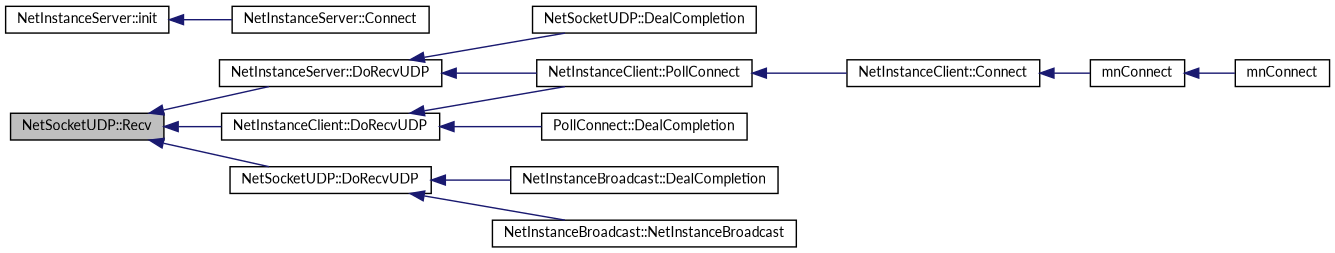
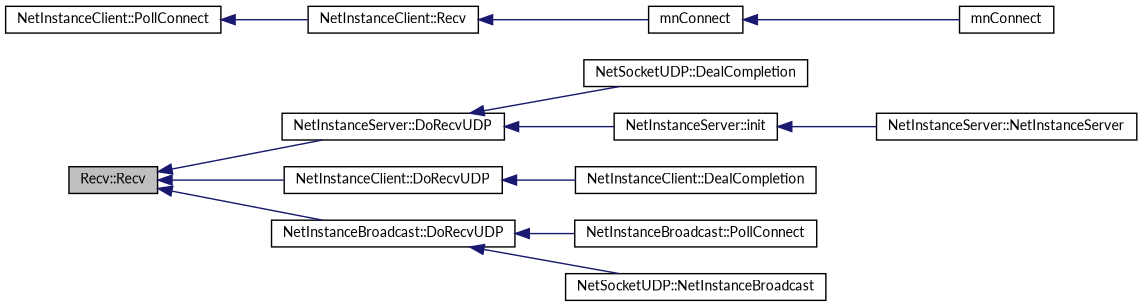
  digraph {
    fontname=Lato
    rankdir=LR
    node [color=black fillcolor=white fontname=Lato fontsize=10 shape=record style=filled]
    edge [color=midnightblue dir=back fontname=Lato fontsize=10 labelfontname=FreeSans labelfontsize=10 style=solid]
-   n1 [fillcolor=grey75 fontcolor=black height=0.2 label="NetSocketUDP::Recv" width=0.4]
+   n1 [fillcolor=grey75 fontcolor=black height=0.2 label="Recv::Recv" width=0.4]
    n2 [height=0.2 label="NetInstanceServer::DoRecvUDP" width=0.4]
    n3 [height=0.2 label="NetInstanceClient::DoRecvUDP" width=0.4]
-   n4 [height=0.2 label="NetSocketUDP::DoRecvUDP" width=0.4]
+   n4 [height=0.2 label="NetInstanceBroadcast::DoRecvUDP" width=0.4]
    n5 [height=0.2 label="NetSocketUDP::DealCompletion" width=0.4]
    n6 [height=0.2 label="NetInstanceServer::init" width=0.4]
-   n7 [height=0.2 label="PollConnect::DealCompletion" width=0.4]
+   n7 [height=0.2 label="NetInstanceClient::DealCompletion" width=0.4]
    n8 [height=0.2 label="NetInstanceClient::PollConnect" width=0.4]
-   n9 [height=0.2 label="NetInstanceBroadcast::DealCompletion" width=0.4]
-   n10 [height=0.2 label="NetInstanceBroadcast::NetInstanceBroadcast" width=0.4]
-   n11 [height=0.2 label="NetInstanceServer::Connect" width=0.4]
-   n12 [height=0.2 label="NetInstanceClient::Connect" width=0.4]
+   n9 [height=0.2 label="NetInstanceBroadcast::PollConnect" width=0.4]
+   n10 [height=0.2 label="NetSocketUDP::NetInstanceBroadcast" width=0.4]
+   n11 [height=0.2 label="NetInstanceServer::NetInstanceServer" width=0.4]
+   n12 [height=0.2 label="NetInstanceClient::Recv" width=0.4]
    n13 [height=0.2 label=mnConnect width=0.4]
    n14 [height=0.2 label=mnConnect width=0.4]
    n1 -> n2
    n1 -> n3
    n1 -> n4
    n2 -> n5
-   n2 -> n8
+   n2 -> n6
    n3 -> n7
-   n3 -> n8
    n4 -> n9
    n4 -> n10
    n6 -> n11
    n8 -> n12
    n12 -> n13
    n13 -> n14
  }
